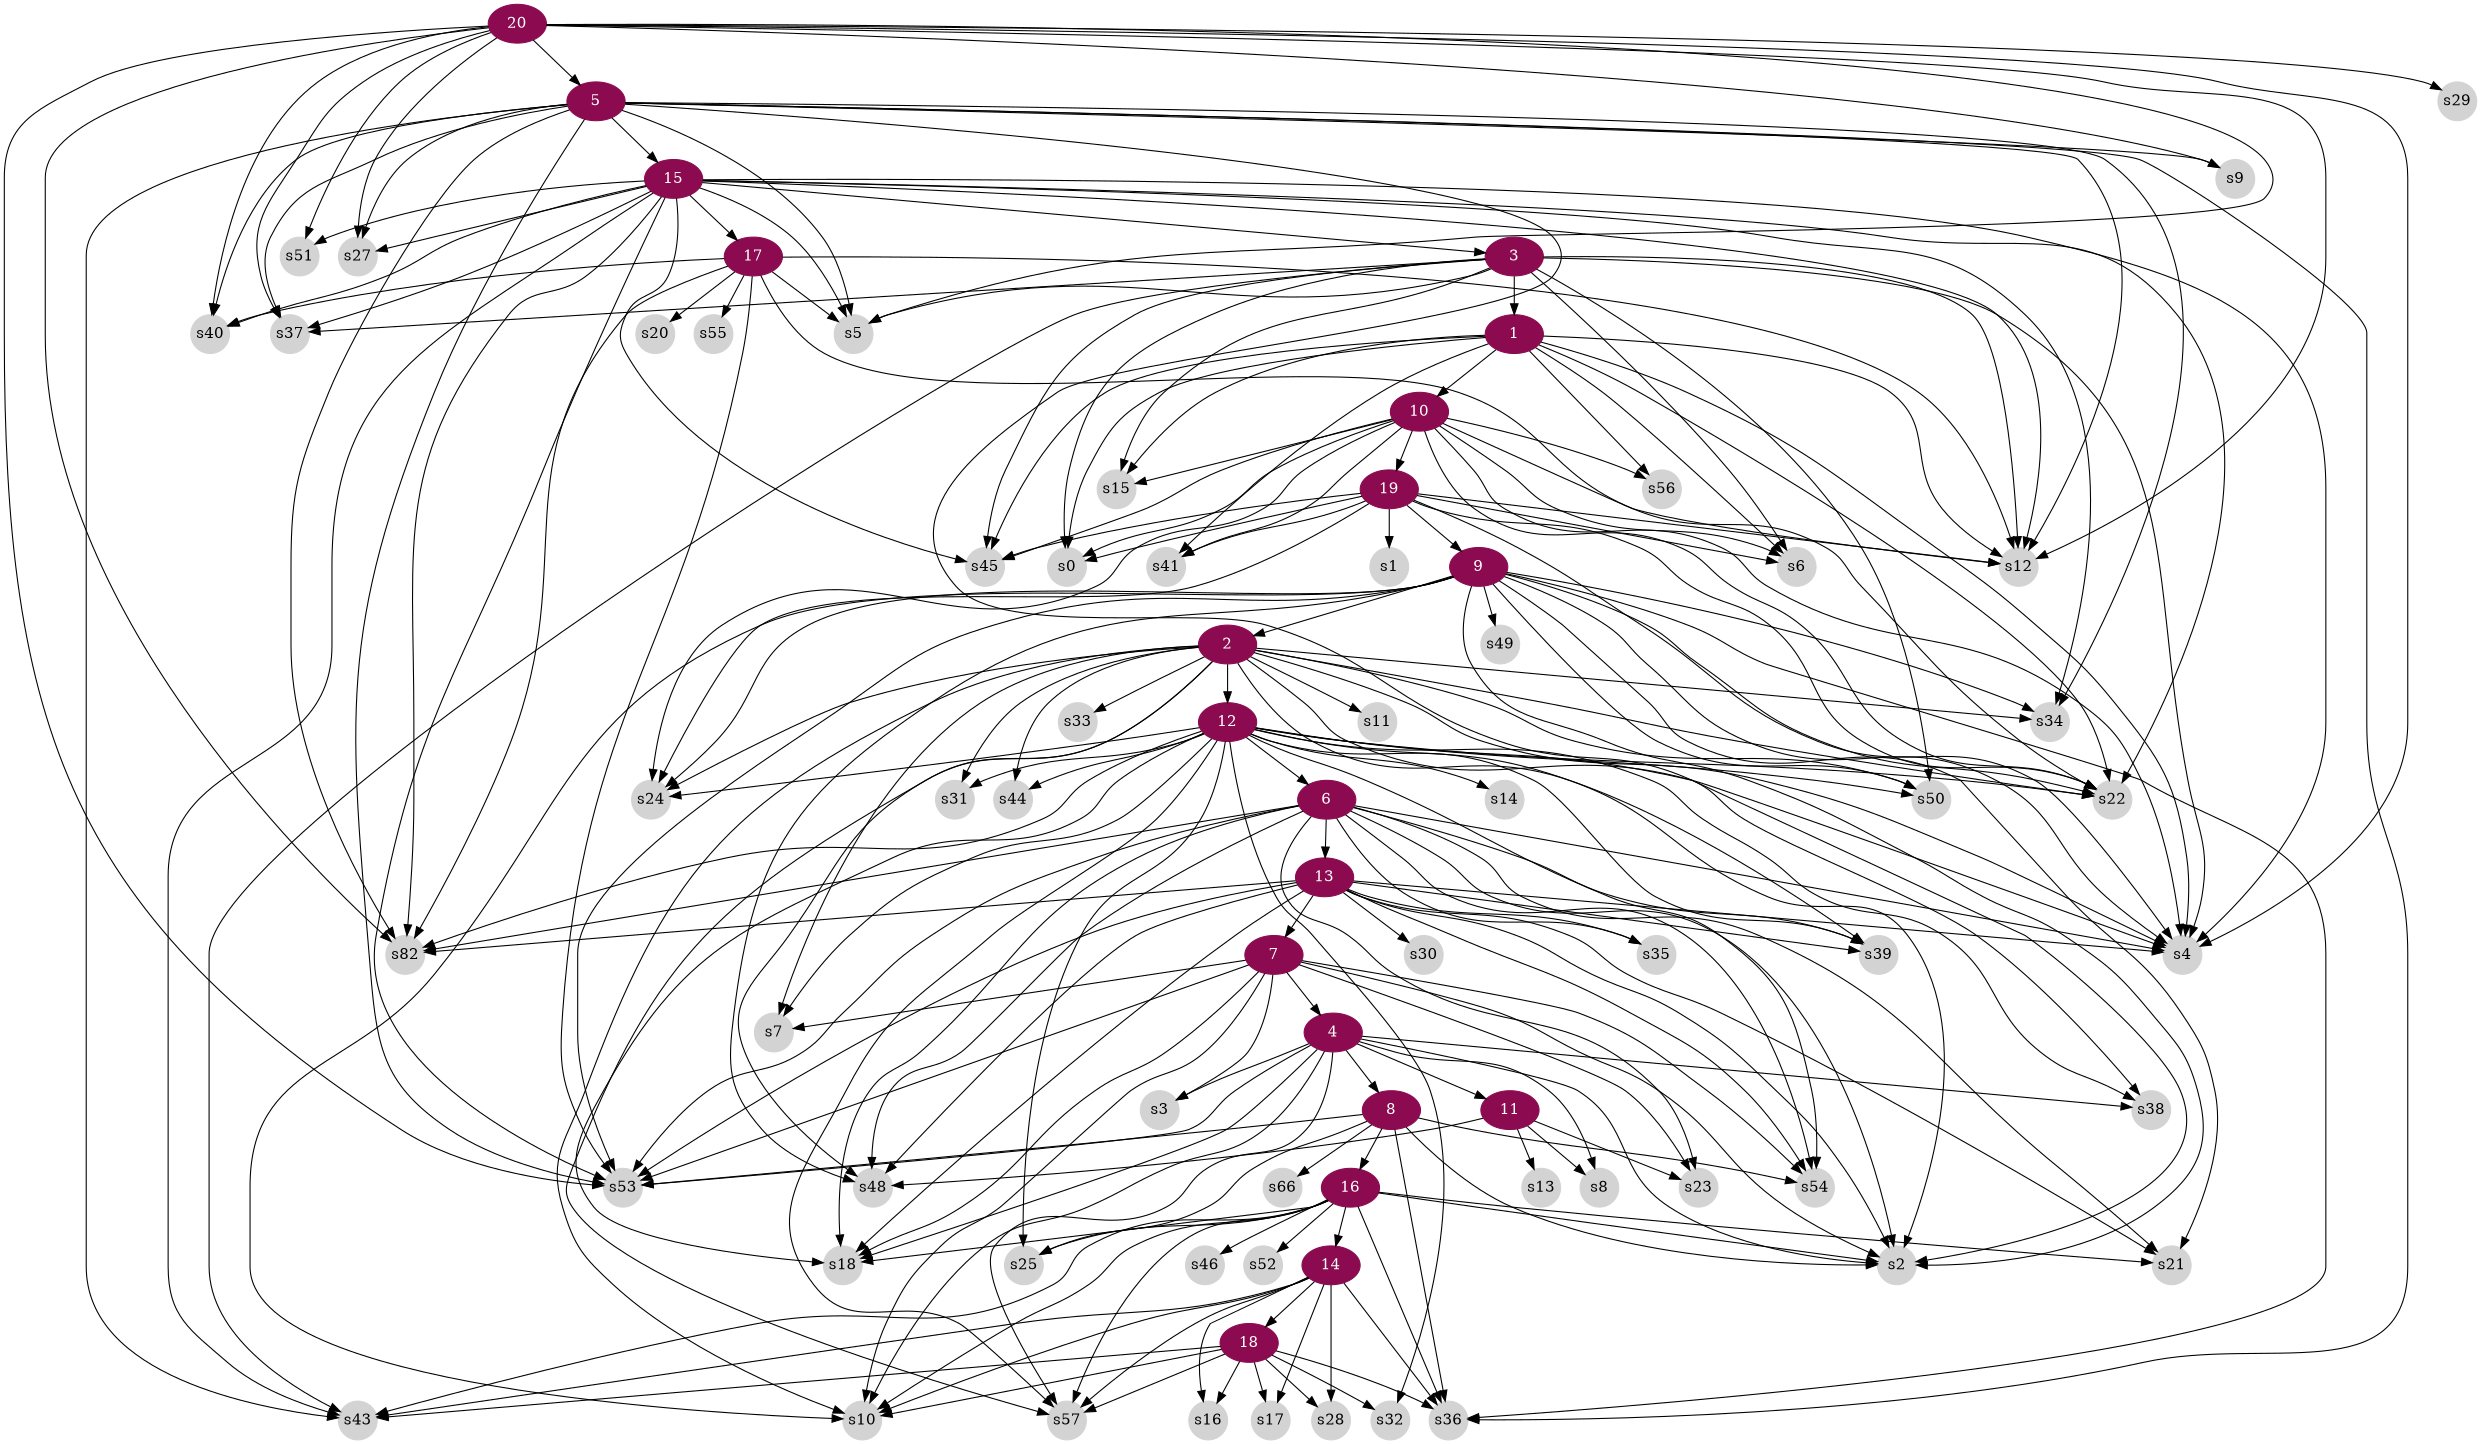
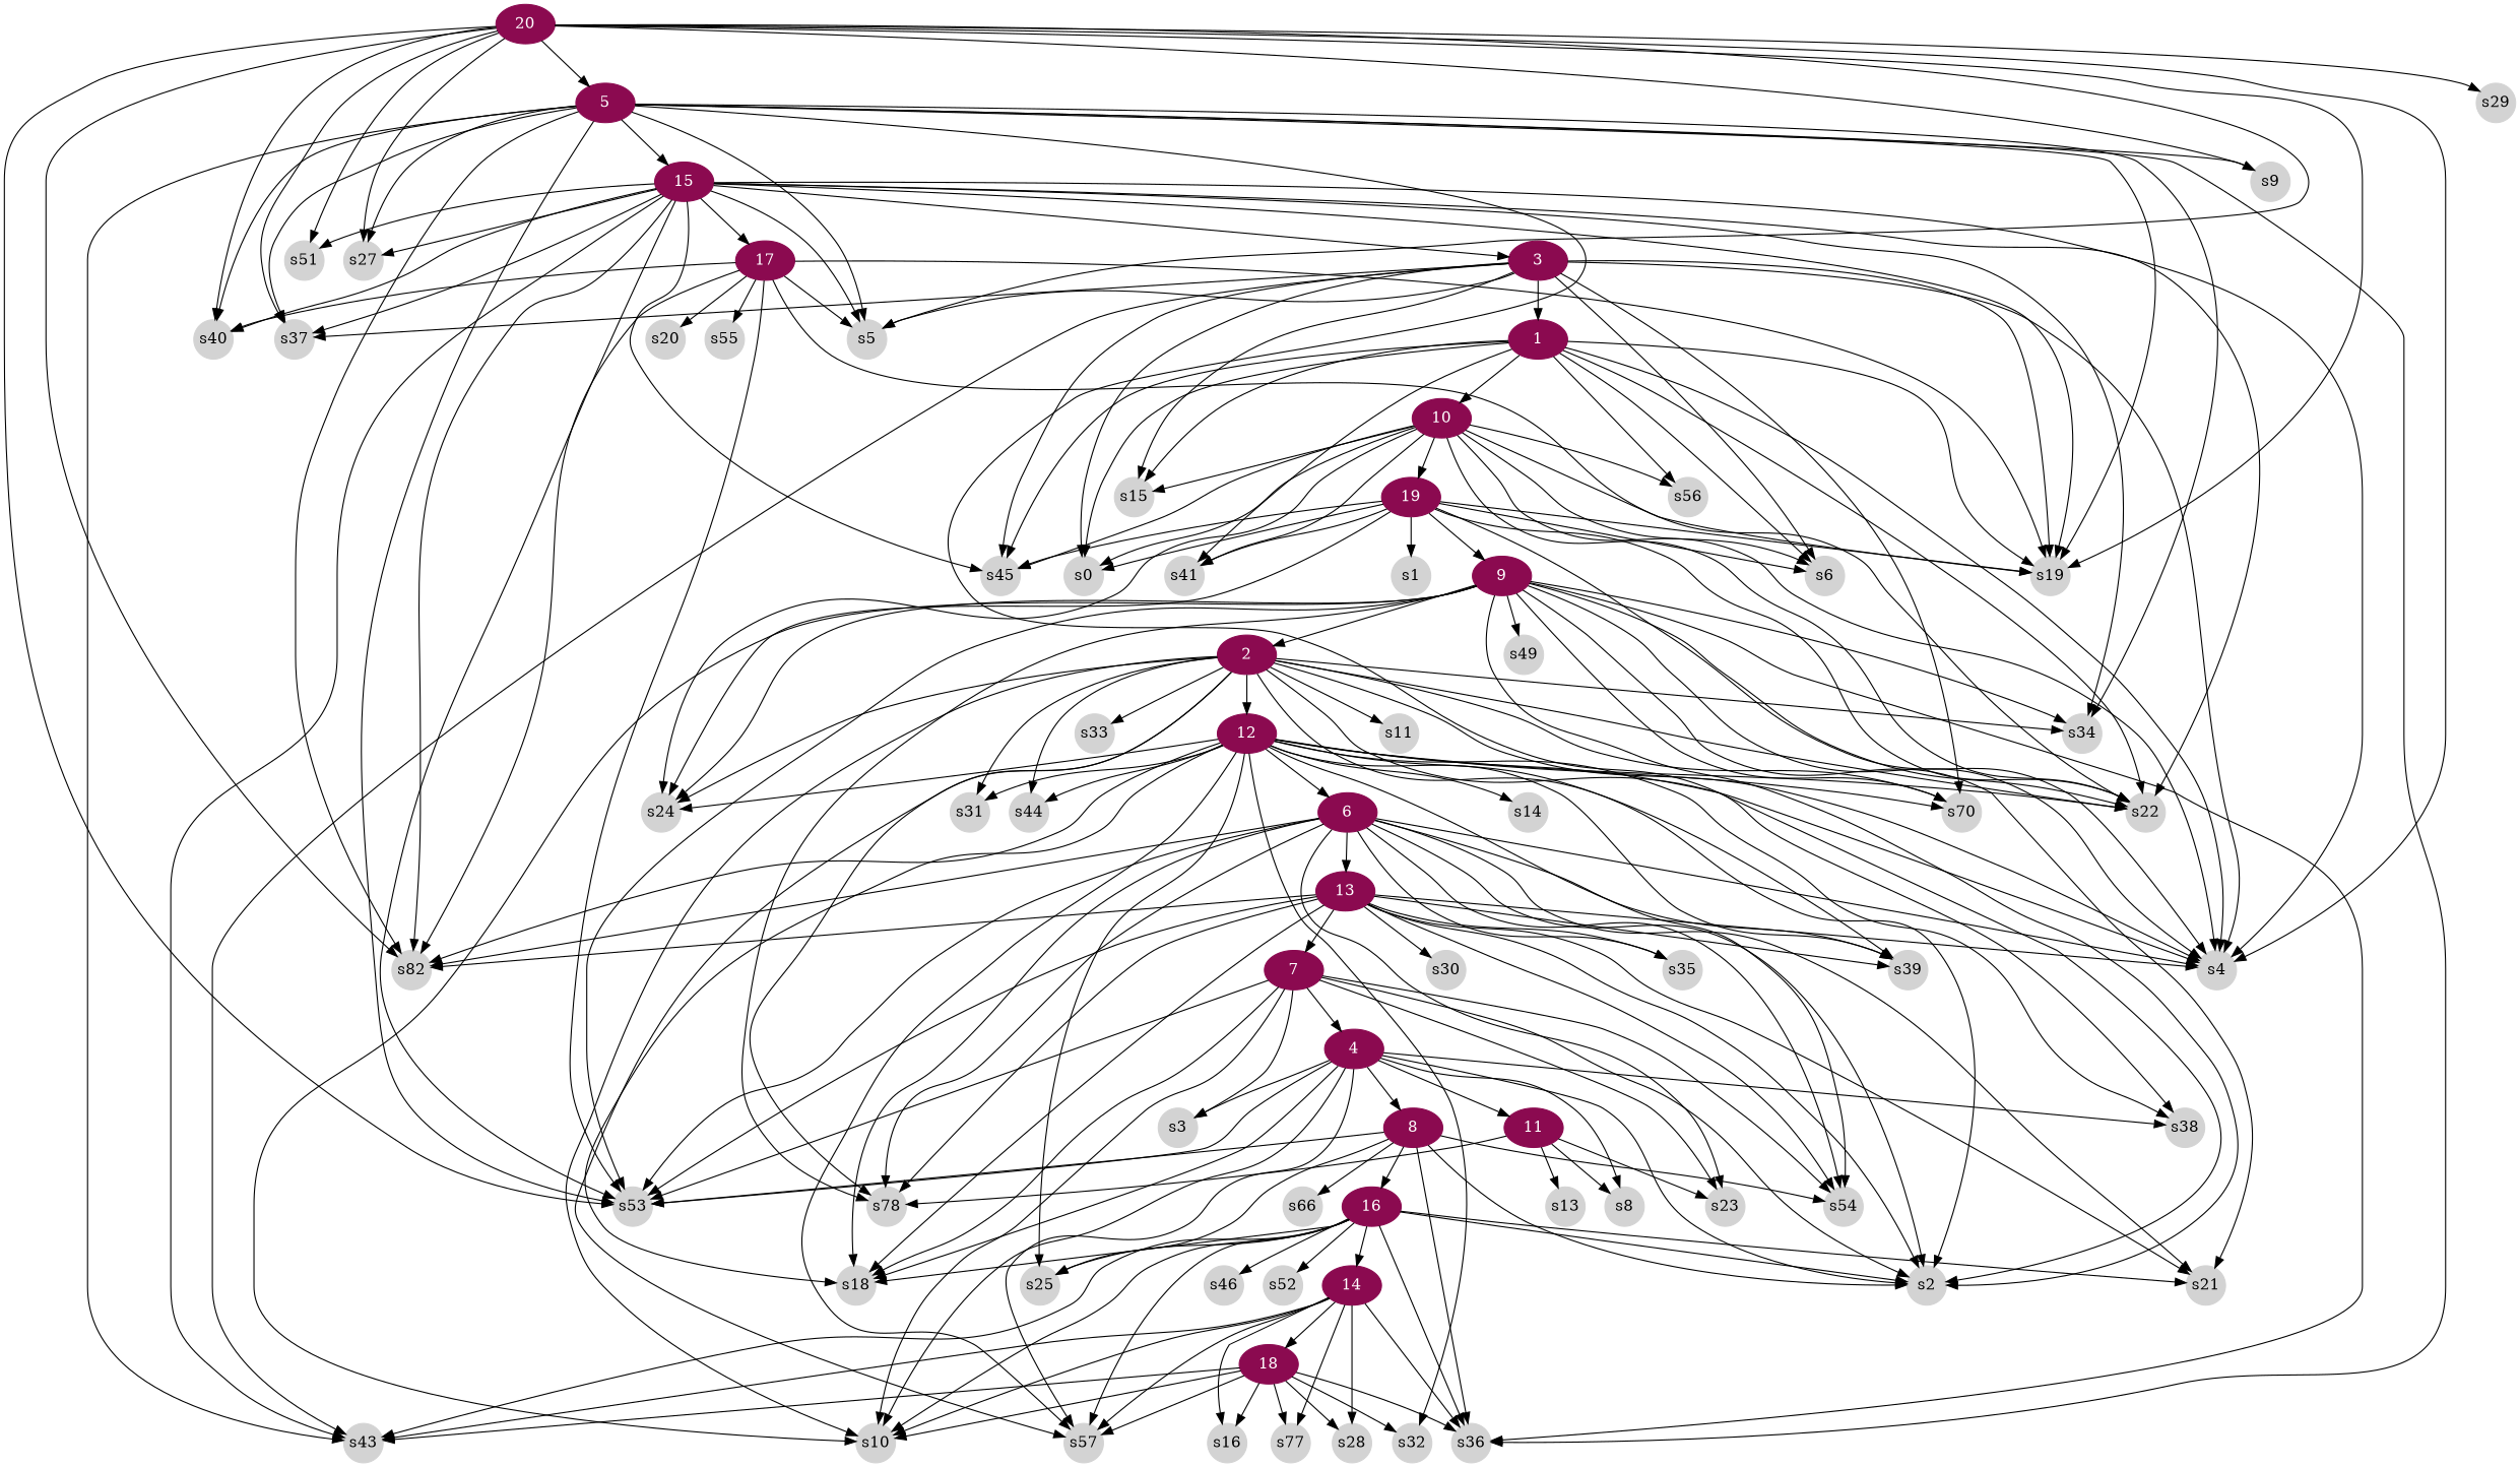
  digraph {
    node [color=lightgrey fontcolor=black style=filled fixedsize=true shape=circle]
    3 [color=deeppink4 fontcolor=white fixedsize="" shape=""]
    1 [color=deeppink4 fontcolor=white fixedsize="" shape=""]
    s0
    s4
    s6
    s15
-   s19 [label=s12]
+   s19
    s45
-   s50
+   s50 [label=s70]
    s5
    s37
    s43
    10 [color=deeppink4 fontcolor=white fixedsize="" shape=""]
    s22
    s41
    s56
    s24
    19 [color=deeppink4 fontcolor=white fixedsize="" shape=""]
    9 [color=deeppink4 fontcolor=white fixedsize="" shape=""]
    2 [color=deeppink4 fontcolor=white fixedsize="" shape=""]
    s2
    s10
    s34
-   s48
+   s48 [label=s78]
    s53
    s36
    s21
    s49
    12 [color=deeppink4 fontcolor=white fixedsize="" shape=""]
-   s7
    s11
    s31
    s33
    s39
    s44
    s57
    n37 [label=s82]
    s18
    s54
    s38
    6 [color=deeppink4 fontcolor=white fixedsize="" shape=""]
    s25
    s14
    s32
    15 [color=deeppink4 fontcolor=white fixedsize="" shape=""]
    17 [color=deeppink4 fontcolor=white fixedsize="" shape=""]
    s27
    s40
    s51
    s20
    s55
    7 [color=deeppink4 fontcolor=white fixedsize="" shape=""]
    4 [color=deeppink4 fontcolor=white fixedsize="" shape=""]
    s3
    s23
    8 [color=deeppink4 fontcolor=white fixedsize="" shape=""]
    11 [color=deeppink4 fontcolor=white fixedsize="" shape=""]
    s8
    16 [color=deeppink4 fontcolor=white fixedsize="" shape=""]
    n60 [label=s66]
    s13
    20 [color=deeppink4 fontcolor=white fixedsize="" shape=""]
    5 [color=deeppink4 fontcolor=white fixedsize="" shape=""]
    s9
    s29
    13 [color=deeppink4 fontcolor=white fixedsize="" shape=""]
    s35
    s30
    14 [color=deeppink4 fontcolor=white fixedsize="" shape=""]
    s46
    s52
    s1
    18 [color=deeppink4 fontcolor=white fixedsize="" shape=""]
    s16
-   s17
+   s17 [label=s77]
    s28
    3 -> 1
    3 -> s0
    3 -> s4
    3 -> s6
    3 -> s15
    3 -> s19
    3 -> s45
    3 -> s50
    3 -> s5
    3 -> s37
    3 -> s43
    1 -> s0
    1 -> s4
    1 -> s6
    1 -> s15
    1 -> s19
    1 -> s45
    1 -> 10
    1 -> s22
    1 -> s41
    1 -> s56
    10 -> s0
    10 -> s4
    10 -> s6
    10 -> s15
    10 -> s19
    10 -> s45
    10 -> s22
    10 -> s41
    10 -> s56
    10 -> s24
    10 -> 19
    19 -> s0
    19 -> s4
    19 -> s6
    19 -> s19
    19 -> s45
    19 -> s22
    19 -> s41
    19 -> s24
    19 -> 9
    19 -> s1
    9 -> s4
    9 -> s50
    9 -> s22
    9 -> s24
    9 -> 2
    9 -> s2
    9 -> s10
    9 -> s34
    9 -> s48
    9 -> s53
    9 -> s36
    9 -> s21
    9 -> s49
    2 -> s4
    2 -> s50
    2 -> s22
    2 -> s24
    2 -> s2
    2 -> s10
    2 -> s34
    2 -> s48
    2 -> 12
-   2 -> s7
    2 -> s11
    2 -> s31
    2 -> s33
    2 -> s39
    2 -> s44
    2 -> s57
    12 -> s4
    12 -> s50
    12 -> s22
    12 -> s24
    12 -> s2
-   12 -> s7
    12 -> s31
    12 -> s39
    12 -> s44
    12 -> s57
    12 -> n37
    12 -> s18
    12 -> s54
    12 -> s38
    12 -> 6
    12 -> s25
    12 -> s14
    12 -> s32
    6 -> s4
    6 -> s2
    6 -> s48
    6 -> s53
    6 -> s21
    6 -> s39
    6 -> n37
    6 -> s18
    6 -> s54
    6 -> s23
    6 -> 13
    6 -> s35
    15 -> 3
    15 -> s4
    15 -> s19
    15 -> s45
    15 -> s5
    15 -> s37
    15 -> s43
    15 -> s22
    15 -> s34
    15 -> s53
    15 -> n37
    15 -> 17
    15 -> s27
    15 -> s40
    15 -> s51
    17 -> s19
    17 -> s5
    17 -> s22
    17 -> s53
    17 -> n37
    17 -> s40
    17 -> s20
    17 -> s55
    7 -> s2
    7 -> s10
    7 -> s53
-   7 -> s7
    7 -> s18
    7 -> s54
    7 -> 4
    7 -> s3
    7 -> s23
    4 -> s2
    4 -> s10
    4 -> s53
    4 -> s57
    4 -> s18
    4 -> s38
    4 -> s3
    4 -> 8
    4 -> 11
    4 -> s8
    8 -> s2
    8 -> s53
    8 -> s36
    8 -> s54
    8 -> s25
    8 -> 16
    8 -> n60
    11 -> s48
    11 -> s23
    11 -> s8
    11 -> s13
    16 -> s43
    16 -> s2
    16 -> s10
    16 -> s36
    16 -> s21
    16 -> s57
    16 -> s18
    16 -> s25
    16 -> 14
    16 -> s46
    16 -> s52
    20 -> s4
    20 -> s19
    20 -> s5
    20 -> s37
    20 -> s53
    20 -> n37
    20 -> s27
    20 -> s40
    20 -> s51
    20 -> 5
    20 -> s9
    20 -> s29
    5 -> s19
    5 -> s5
    5 -> s37
    5 -> s43
    5 -> s34
    5 -> s53
    5 -> s36
    5 -> n37
    5 -> s38
    5 -> 15
    5 -> s27
    5 -> s40
    5 -> s9
    13 -> s4
    13 -> s2
    13 -> s48
    13 -> s53
    13 -> s21
    13 -> s39
    13 -> n37
    13 -> s18
    13 -> s54
    13 -> 7
    13 -> s35
    13 -> s30
    14 -> s43
    14 -> s10
    14 -> s36
    14 -> s57
    14 -> 18
    14 -> s16
    14 -> s17
    14 -> s28
    18 -> s43
    18 -> s10
    18 -> s36
    18 -> s57
    18 -> s32
    18 -> s16
    18 -> s17
    18 -> s28
  }
